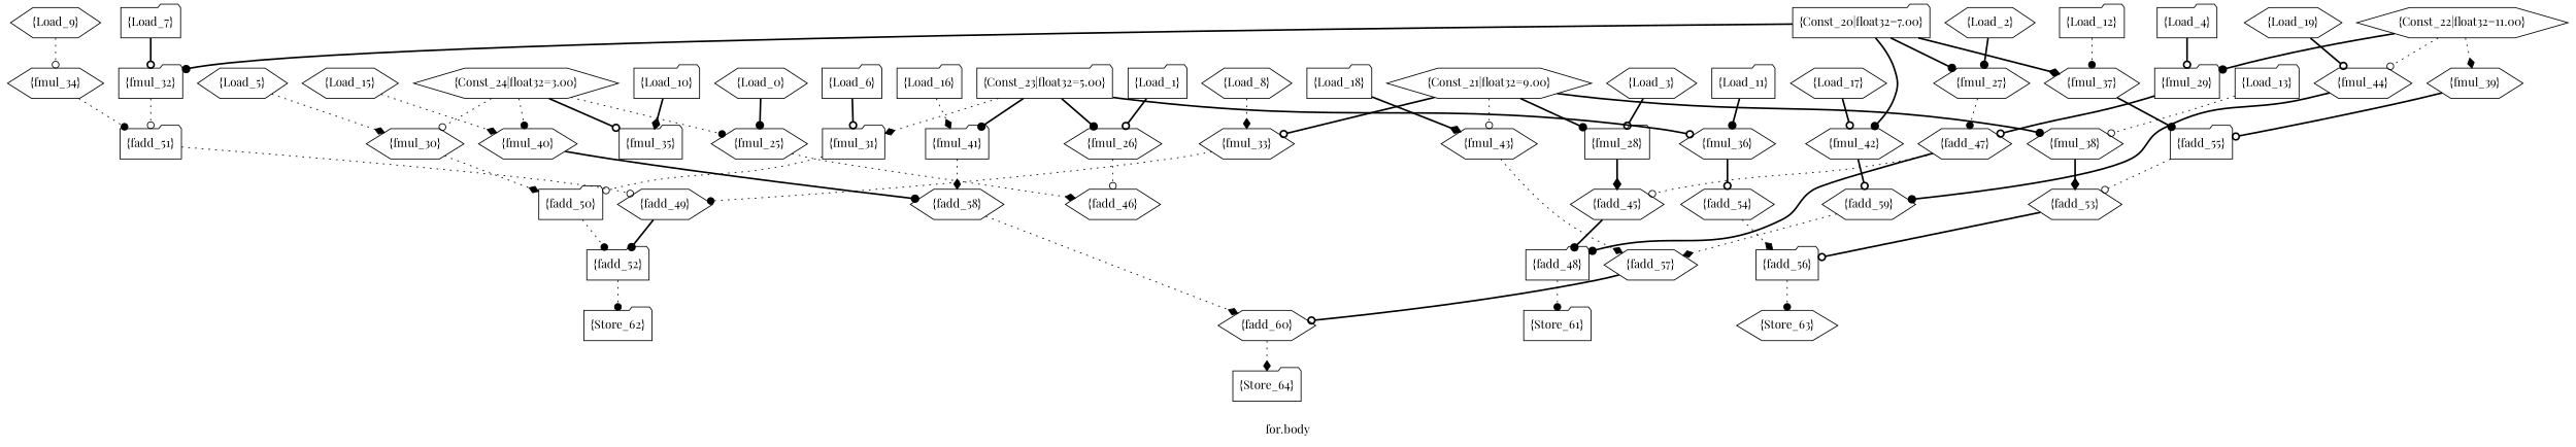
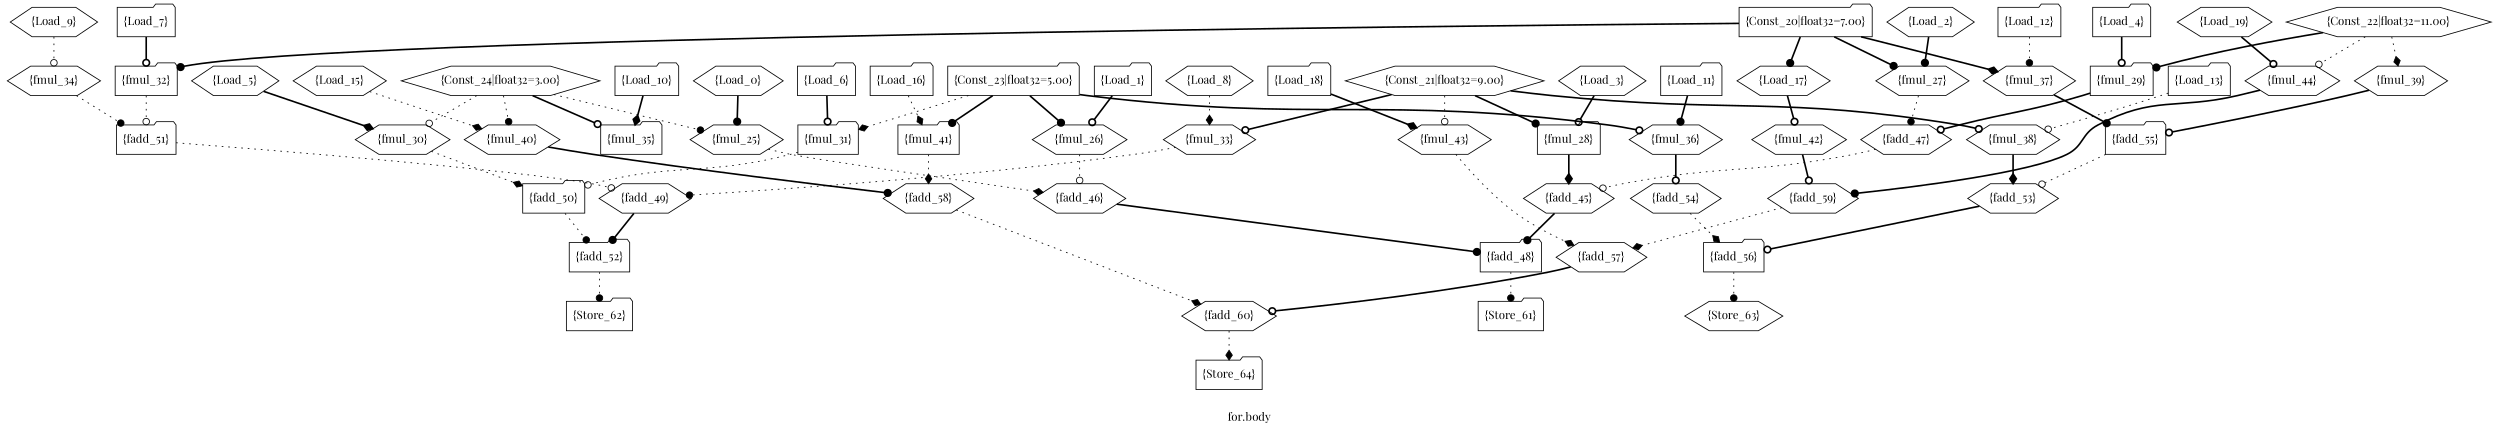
  strict digraph {
    fontname="Playfair Display"
    label="for.body"
    node [fontname="Playfair Display" opcode=FMUL shape=hexagon]
    edge [arrowhead=odot driver=outPinA fontname="Playfair Display" load=inPinA style=bold]
    n1 [data=array label="{Load_0}" opcode=INPUT]
    n2 [label="{fmul_25}"]
    n3 [label="{fadd_46}" opcode=FADD]
    n4 [data=array label="{Load_1}" opcode=INPUT shape=folder]
    n5 [label="{fmul_26}"]
    n6 [data=array label="{Load_2}" opcode=INPUT]
    n7 [label="{fmul_27}"]
    n8 [label="{fadd_47}" opcode=FADD]
    n9 [data=array label="{Load_3}" opcode=INPUT]
    n10 [label="{fmul_28}" shape=folder]
    n11 [label="{fadd_45}" opcode=FADD]
    n12 [data=array label="{Load_4}" opcode=INPUT shape=folder]
    n13 [label="{fmul_29}" shape=folder]
    n14 [data=array label="{Load_5}" opcode=INPUT]
    n15 [label="{fmul_30}"]
    n16 [label="{fadd_50}" opcode=FADD shape=folder]
    n17 [data=array label="{Load_6}" opcode=INPUT shape=folder]
    n18 [label="{fmul_31}" shape=folder]
    n19 [data=array label="{Load_7}" opcode=INPUT shape=folder]
    n20 [label="{fmul_32}" shape=folder]
    n21 [label="{fadd_51}" opcode=FADD shape=folder]
    n22 [data=array label="{Load_8}" opcode=INPUT]
    n23 [label="{fmul_33}"]
    n24 [label="{fadd_49}" opcode=FADD]
    n25 [data=array label="{Load_9}" opcode=INPUT]
    n26 [label="{fmul_34}"]
    n27 [data=array label="{Load_10}" opcode=INPUT shape=folder]
    n28 [label="{fmul_35}" shape=folder]
    n29 [data=array label="{Load_11}" opcode=INPUT shape=folder]
    n30 [label="{fmul_36}"]
    n31 [label="{fadd_54}" opcode=FADD]
    n32 [data=array label="{Load_12}" opcode=INPUT shape=folder]
    n33 [label="{fmul_37}"]
    n34 [label="{fadd_55}" opcode=FADD shape=folder]
    n35 [data=array label="{Load_13}" opcode=INPUT shape=folder]
    n36 [label="{fmul_38}"]
    n37 [label="{fadd_53}" opcode=FADD]
    n38 [label="{fmul_39}"]
    n39 [data=array label="{Load_15}" opcode=INPUT]
    n40 [label="{fmul_40}"]
    n41 [label="{fadd_58}" opcode=FADD]
    n42 [data=array label="{Load_16}" opcode=INPUT shape=folder]
    n43 [label="{fmul_41}" shape=folder]
    n44 [data=array label="{Load_17}" opcode=INPUT]
    n45 [label="{fmul_42}"]
    n46 [label="{fadd_59}" opcode=FADD]
    n47 [data=array label="{Load_18}" opcode=INPUT shape=folder]
    n48 [label="{fmul_43}"]
    n49 [label="{fadd_57}" opcode=FADD]
    n50 [data=array label="{Load_19}" opcode=INPUT]
    n51 [label="{fmul_44}"]
    n52 [label="{fadd_48}" opcode=FADD shape=folder]
    n53 [label="{fadd_52}" opcode=FADD shape=folder]
    n54 [label="{fadd_56}" opcode=FADD shape=folder]
    n55 [label="{fadd_60}" opcode=FADD]
    n56 [data=arraySol label="{Store_61}" opcode=OUTPUT shape=folder]
    n57 [data=arraySol label="{Store_62}" opcode=OUTPUT shape=folder]
    n58 [data=arraySol label="{Store_63}" opcode=OUTPUT]
    n59 [data=arraySol label="{Store_64}" opcode=OUTPUT shape=folder]
    n60 [constVal=1 float32=7.00 label="{Const_20|float32=7.00}" opcode=CONST shape=folder]
    n61 [constVal=1 float32=9.00 label="{Const_21|float32=9.00}" opcode=CONST]
    n62 [constVal=1 float32=11.00 label="{Const_22|float32=11.00}" opcode=CONST]
    n63 [constVal=1 float32=5.00 label="{Const_23|float32=5.00}" opcode=CONST shape=folder]
    n64 [constVal=1 float32=3.00 label="{Const_24|float32=3.00}" opcode=CONST]
    n1 -> n2 [arrowhead=dot]
    n2 -> n3 [arrowhead=diamond style=dotted]
-   n8 -> n52 [arrowhead=dot]
+   n3 -> n52 [arrowhead=dot]
    n4 -> n5
    n5 -> n3 [load=inPinB style=dotted]
    n6 -> n7 [arrowhead=dot]
    n7 -> n8 [arrowhead=dot style=dotted]
    n8 -> n11 [load=inPinB style=dotted]
    n9 -> n10
    n10 -> n11 [arrowhead=diamond]
    n11 -> n52 [arrowhead=dot load=inPinB]
    n12 -> n13
    n13 -> n8 [load=inPinB]
-   n14 -> n15 [arrowhead=diamond style=dotted]
+   n14 -> n15 [arrowhead=diamond]
    n15 -> n16 [arrowhead=diamond style=dotted]
    n16 -> n53 [arrowhead=dot style=dotted]
    n17 -> n18
    n18 -> n16 [load=inPinB style=dotted]
    n19 -> n20
    n20 -> n21 [style=dotted]
    n21 -> n24 [load=inPinB style=dotted]
    n22 -> n23 [arrowhead=diamond style=dotted]
    n23 -> n24 [arrowhead=dot style=dotted]
    n24 -> n53 [arrowhead=dot load=inPinB]
    n25 -> n26 [style=dotted]
    n26 -> n21 [arrowhead=dot load=inPinB style=dotted]
    n27 -> n28 [arrowhead=diamond]
    n29 -> n30 [arrowhead=dot]
    n30 -> n31 [load=inPinB]
    n31 -> n54 [arrowhead=diamond style=dotted]
    n32 -> n33 [arrowhead=dot style=dotted]
    n33 -> n34 [arrowhead=dot]
    n34 -> n37 [load=inPinB style=dotted]
    n35 -> n36 [style=dotted]
    n36 -> n37 [arrowhead=diamond]
    n37 -> n54 [load=inPinB]
    n38 -> n34 [load=inPinB]
    n39 -> n40 [arrowhead=diamond style=dotted]
    n40 -> n41 [arrowhead=dot]
    n41 -> n55 [arrowhead=diamond style=dotted]
    n42 -> n43 [arrowhead=diamond style=dotted]
    n43 -> n41 [arrowhead=diamond load=inPinB style=dotted]
    n44 -> n45
    n45 -> n46
    n46 -> n49 [arrowhead=diamond load=inPinB style=dotted]
    n47 -> n48 [arrowhead=diamond]
    n48 -> n49 [arrowhead=diamond style=dotted]
    n49 -> n55 [load=inPinB]
    n50 -> n51
    n51 -> n46 [arrowhead=dot load=inPinB]
    n52 -> n56 [arrowhead=dot style=dotted]
    n53 -> n57 [arrowhead=dot style=dotted]
    n54 -> n58 [arrowhead=dot style=dotted]
    n55 -> n59 [arrowhead=diamond style=dotted]
    n60 -> n7 [arrowhead=dot load=inPinB]
    n60 -> n20 [arrowhead=dot load=inPinB]
    n60 -> n33 [arrowhead=diamond load=inPinB]
-   n60 -> n45 [arrowhead=dot load=inPinB]
+   n60 -> n44 [arrowhead=dot load=inPinB]
    n61 -> n10 [arrowhead=dot load=inPinB]
    n61 -> n23 [load=inPinB]
-   n61 -> n36 [arrowhead=dot load=inPinB]
+   n61 -> n36 [load=inPinB]
    n61 -> n48 [load=inPinB style=dotted]
    n62 -> n13 [arrowhead=dot load=inPinB]
    n62 -> n38 [arrowhead=diamond load=inPinB style=dotted]
    n62 -> n51 [load=inPinB style=dotted]
    n63 -> n5 [arrowhead=dot load=inPinB]
    n63 -> n18 [arrowhead=diamond load=inPinB style=dotted]
    n63 -> n30 [load=inPinB]
    n63 -> n43 [arrowhead=dot load=inPinB]
    n64 -> n2 [arrowhead=dot load=inPinB style=dotted]
    n64 -> n15 [load=inPinB style=dotted]
    n64 -> n28 [load=inPinB]
    n64 -> n40 [arrowhead=dot load=inPinB style=dotted]
  }
